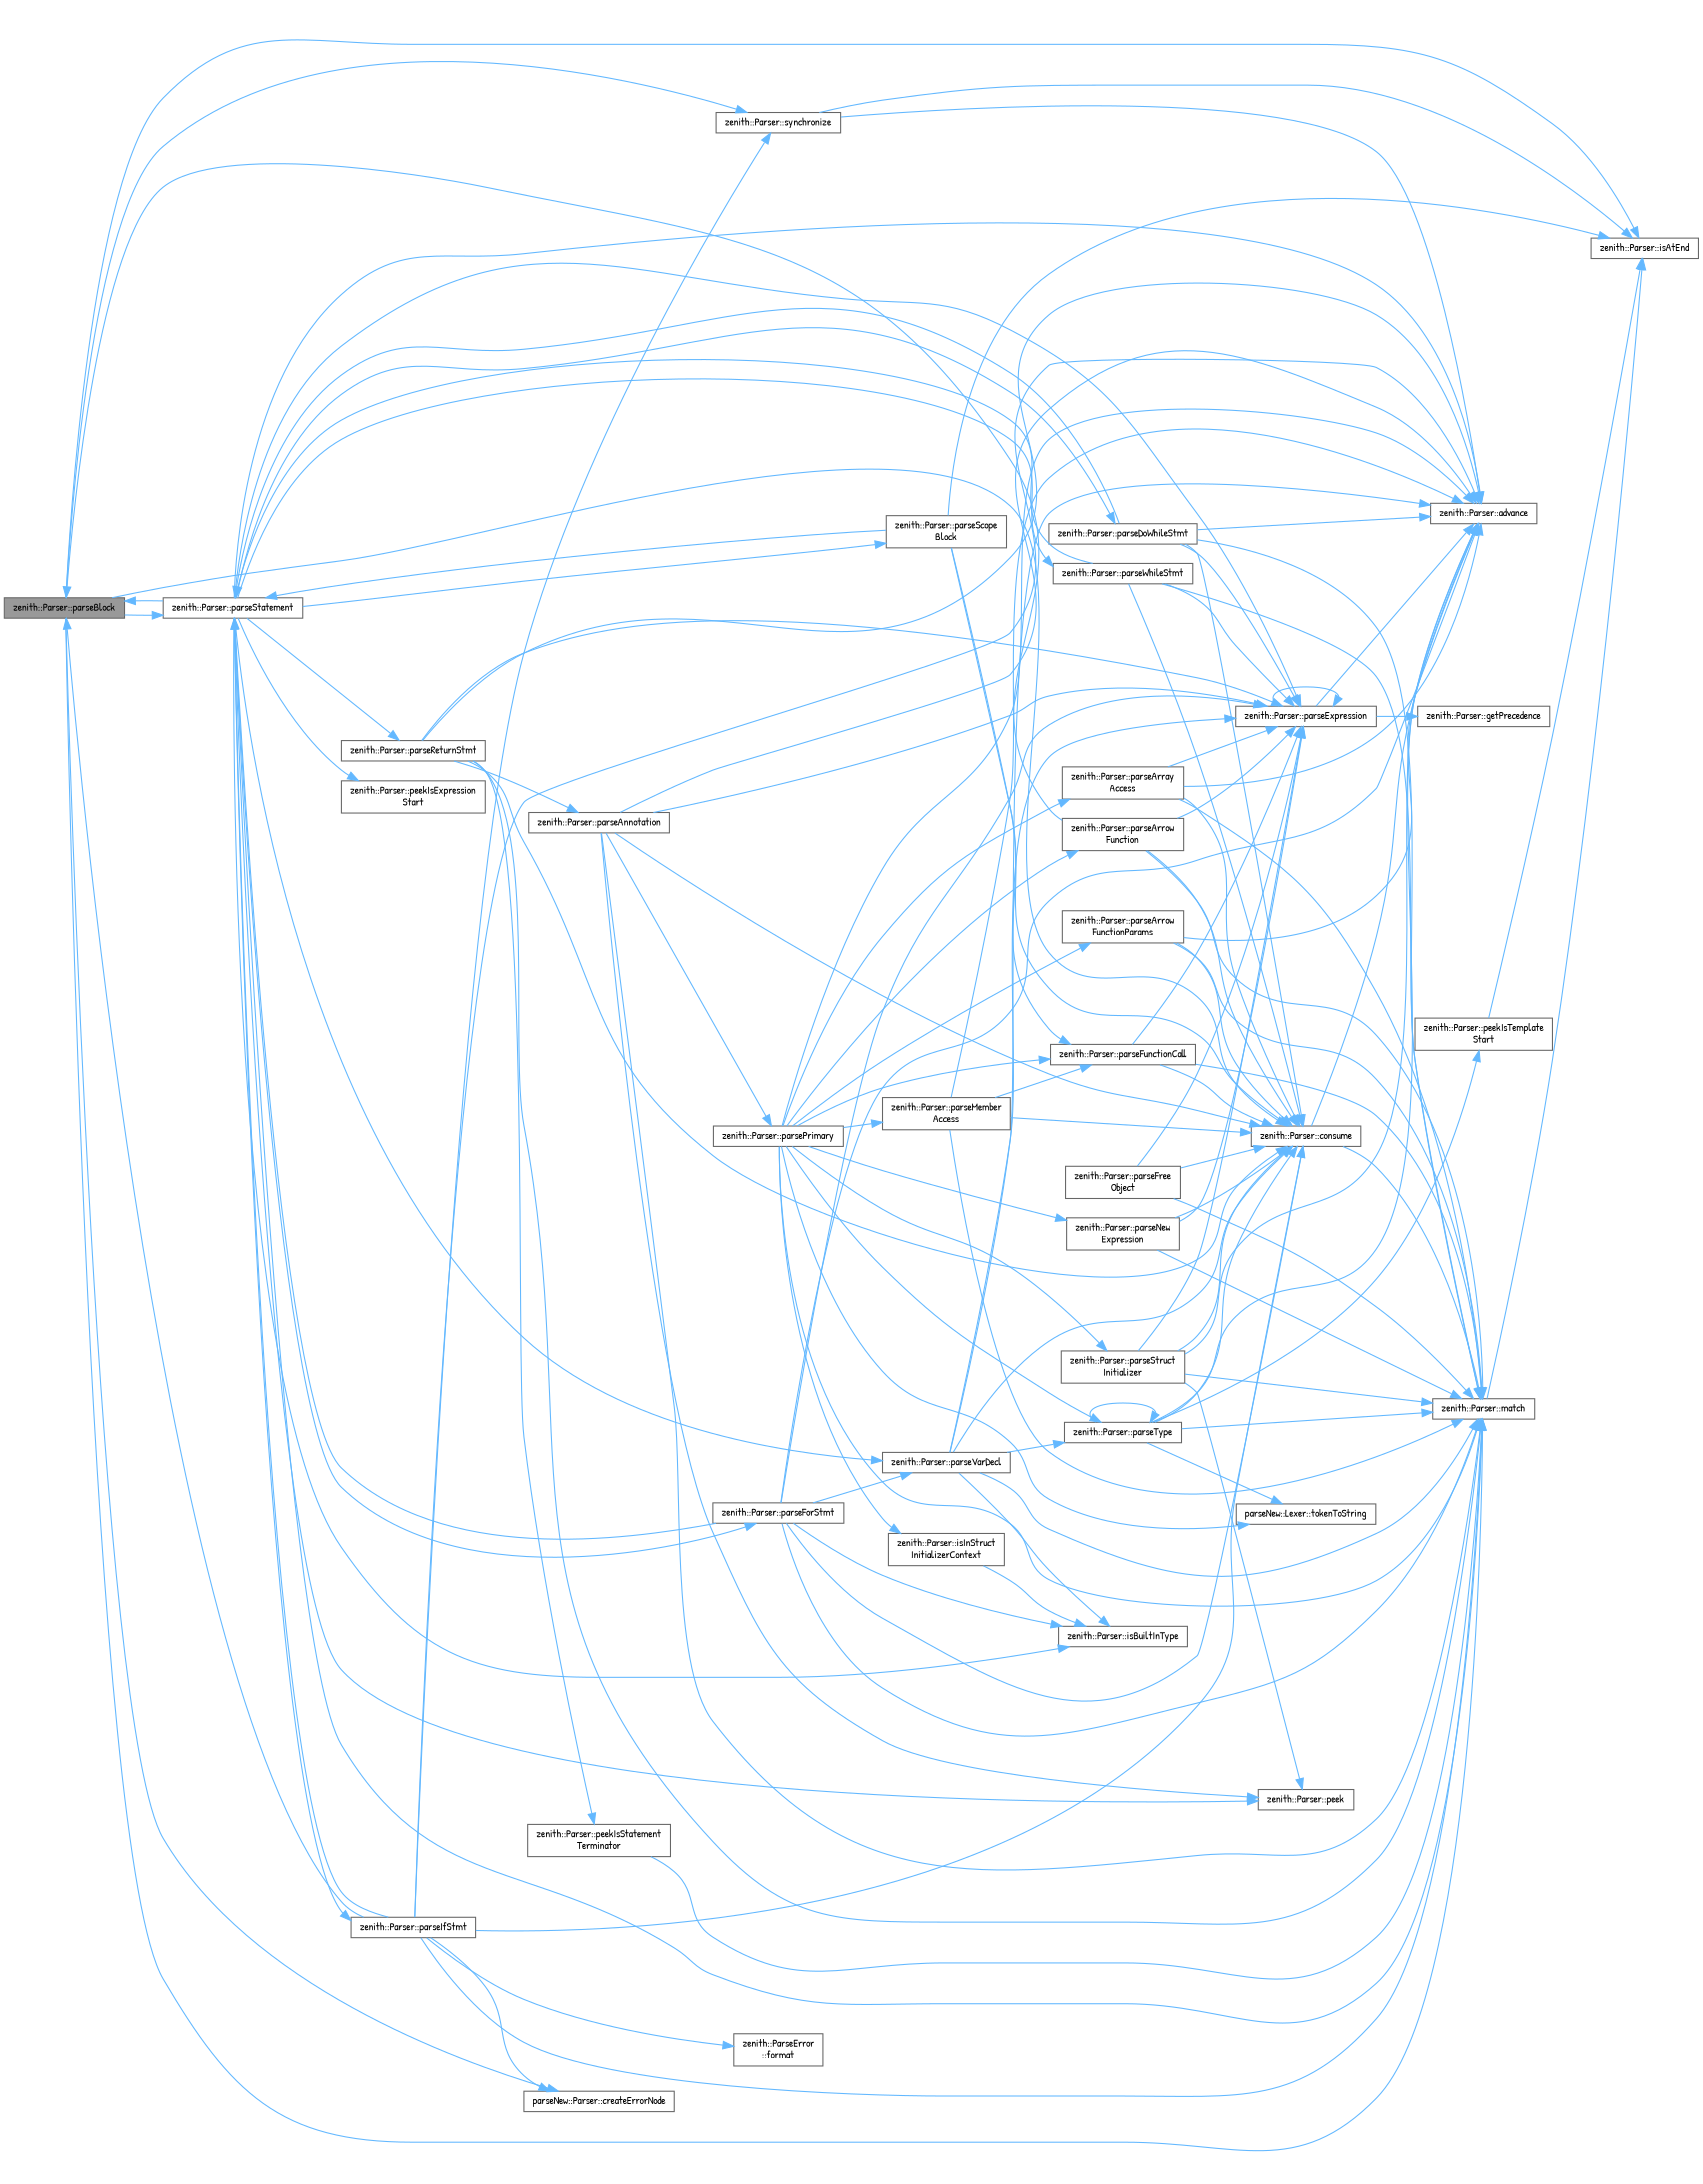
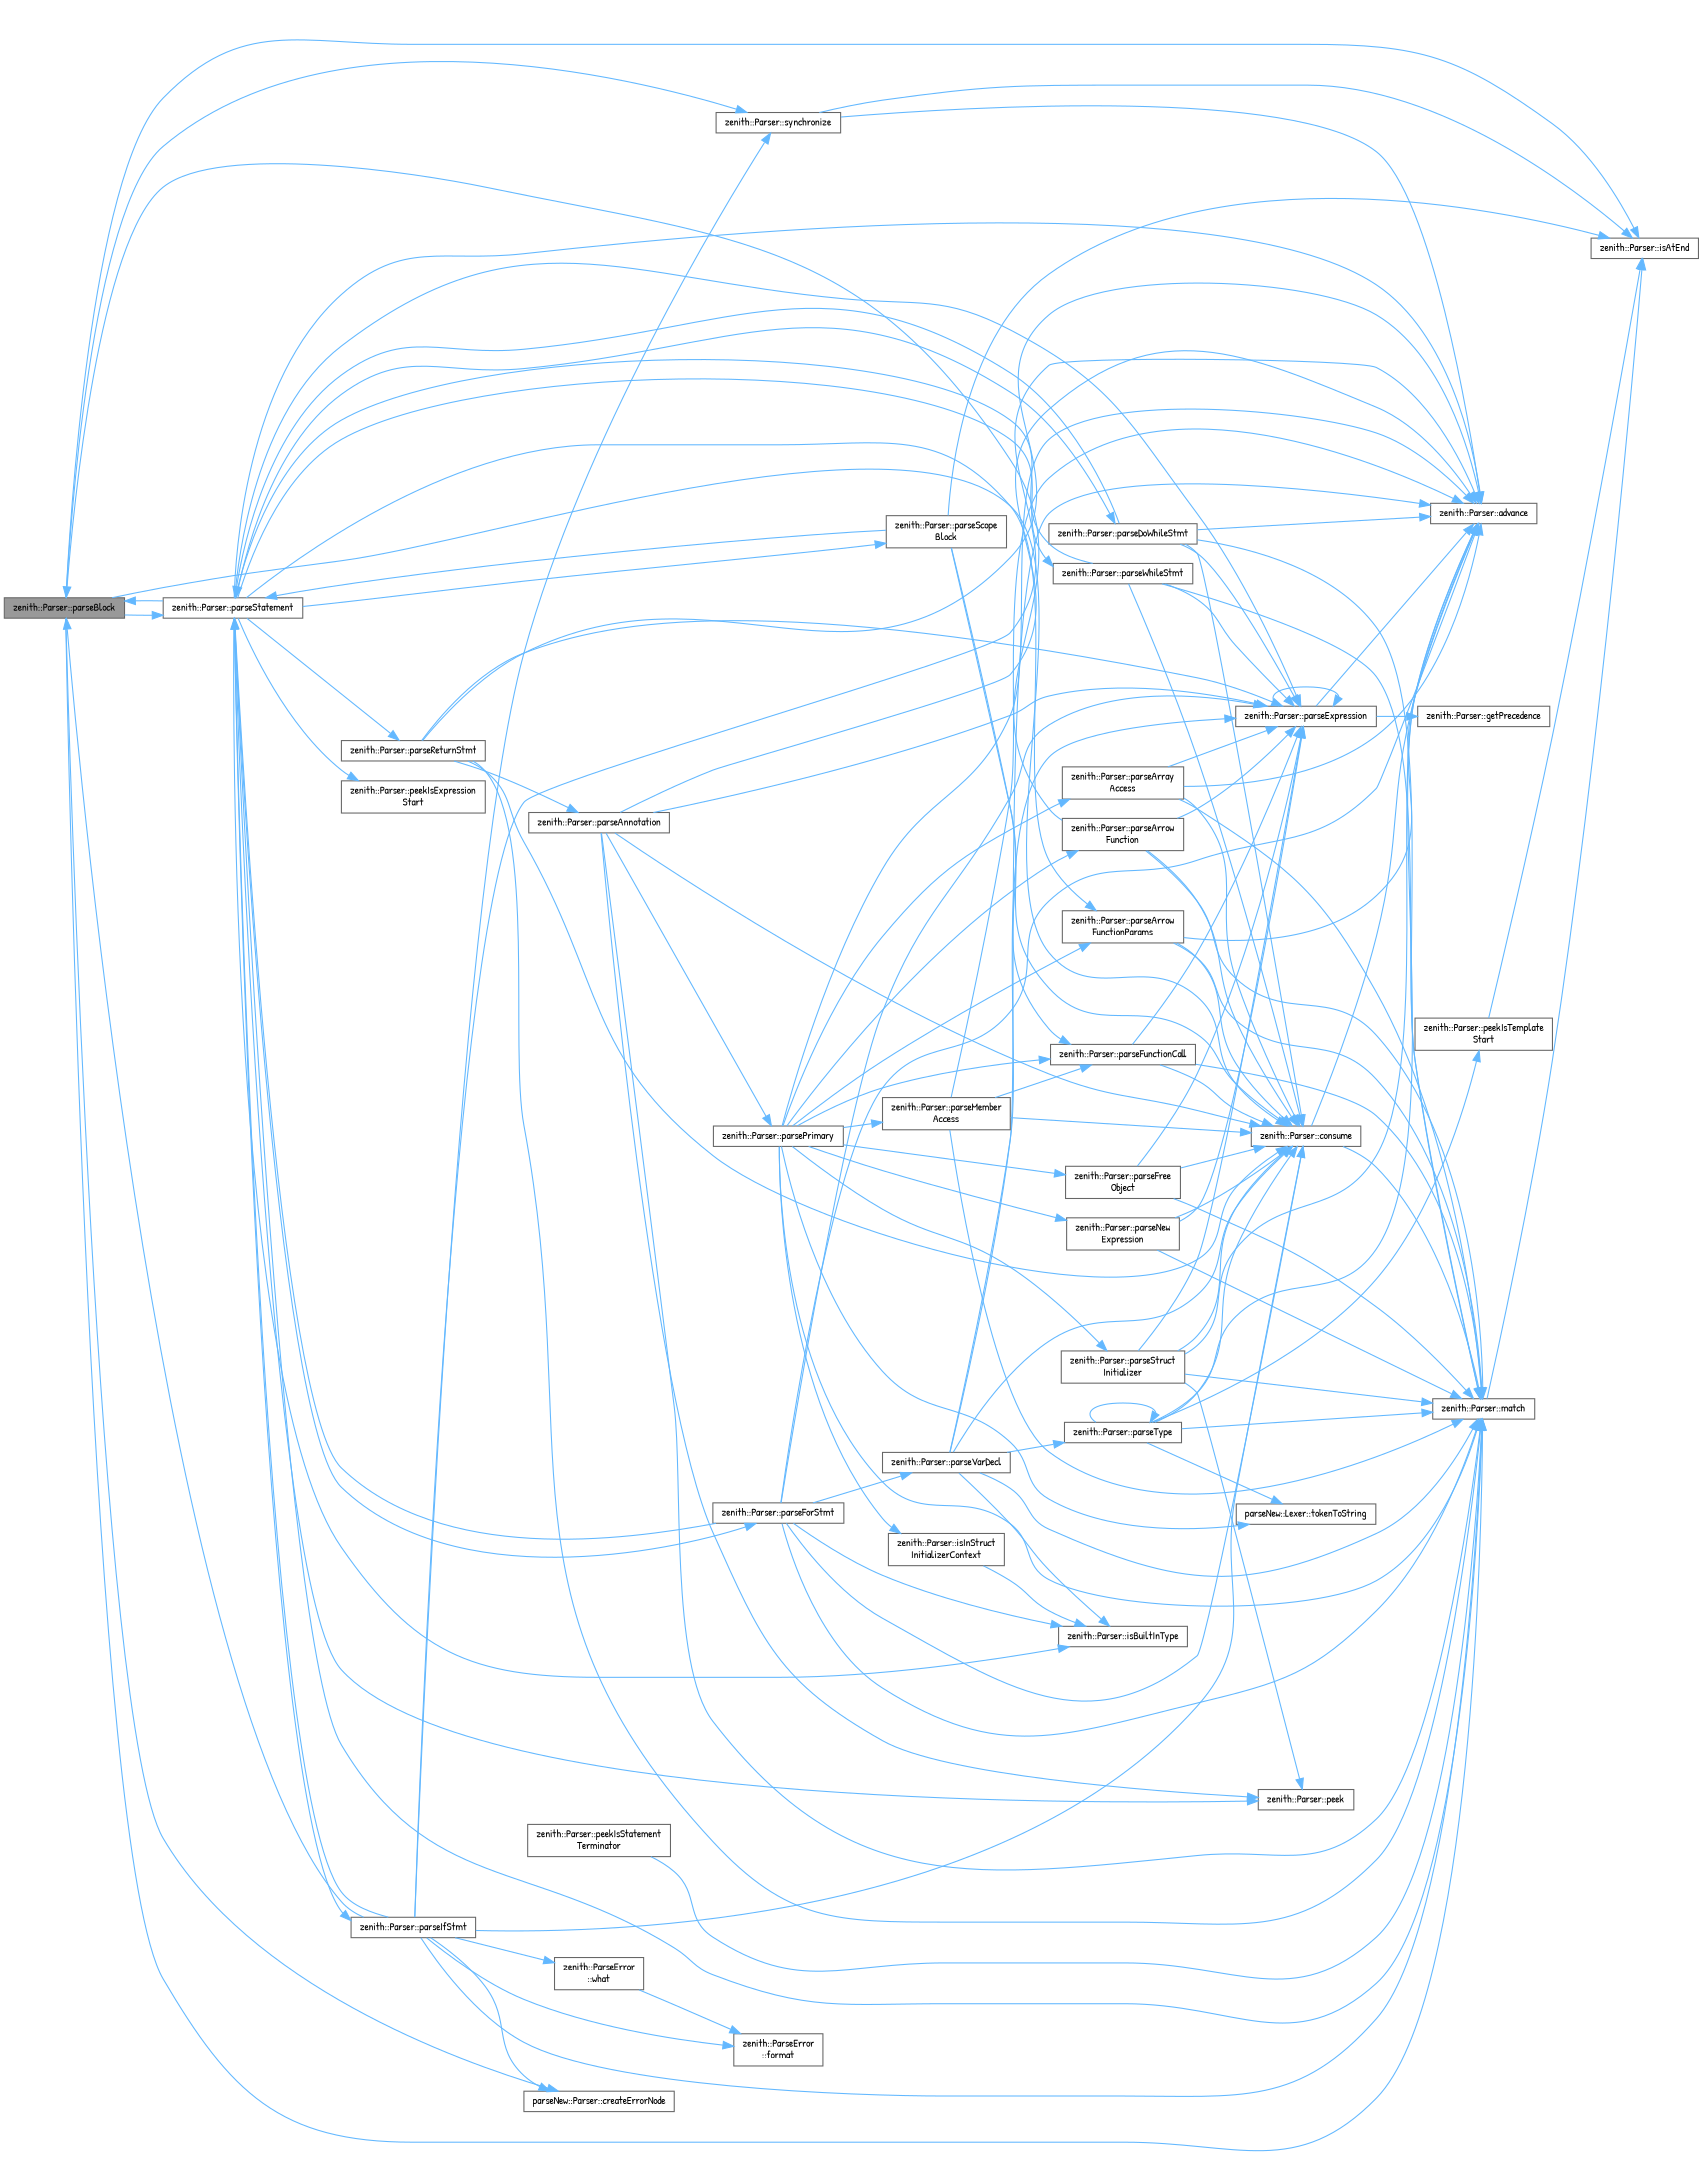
  digraph {
    fontname="Patrick Hand"
    rankdir=LR
    node [color=grey40 fillcolor=white fontname="Patrick Hand" fontsize=10 shape=box style=filled]
    edge [color=steelblue1 fontname="Patrick Hand" fontsize=10 labelfontname=Helvetica labelfontsize=10 style=solid]
    n1 [color=gray40 fillcolor=grey60 fontcolor=black height=0.2 label="zenith::Parser::parseBlock" width=0.4]
    n2 [height=0.2 label="zenith::Parser::consume" width=0.4]
    n3 [height=0.2 label="zenith::Parser::isAtEnd" width=0.4]
    n4 [height=0.2 label="zenith::Parser::match" width=0.4]
    n5 [height=0.2 label="parseNew::Parser::createErrorNode" width=0.4]
    n6 [height=0.2 label="zenith::Parser::parseStatement" width=0.4]
    n7 [height=0.2 label="zenith::Parser::synchronize" width=0.4]
    n8 [height=0.2 label="zenith::Parser::advance" width=0.4]
    n9 [height=0.2 label="zenith::Parser::isBuiltInType" width=0.4]
    n10 [height=0.2 label="zenith::Parser::parseDoWhileStmt" width=0.4]
    n11 [height=0.2 label="zenith::Parser::parseExpression" width=0.4]
    n12 [height=0.2 label="zenith::Parser::peek" width=0.4]
    n13 [height=0.2 label="zenith::Parser::parseForStmt" width=0.4]
    n14 [height=0.2 label="zenith::Parser::parseVarDecl" width=0.4]
    n15 [height=0.2 label="zenith::Parser::parseIfStmt" width=0.4]
    n16 [height=0.2 label="zenith::Parser::parseReturnStmt" width=0.4]
    n17 [height=0.2 label="zenith::Parser::parseScope\lBlock" width=0.4]
    n18 [height=0.2 label="zenith::Parser::parseWhileStmt" width=0.4]
    n19 [height=0.2 label="zenith::Parser::peekIsExpression\lStart" width=0.4]
    n20 [height=0.2 label="zenith::Parser::getPrecedence" width=0.4]
    n21 [height=0.2 label="zenith::Parser::parseType" width=0.4]
    n22 [height=0.2 label="zenith::ParseError\l::format" width=0.4]
+   n23 [height=0.2 label="zenith::ParseError\l::what" width=0.4]
    n24 [height=0.2 label="zenith::Parser::parseAnnotation" width=0.4]
    n25 [height=0.2 label="zenith::Parser::peekIsStatement\lTerminator" width=0.4]
    n26 [height=0.2 label="zenith::Parser::parseFunctionCall" width=0.4]
    n27 [height=0.2 label="zenith::Parser::parsePrimary" width=0.4]
    n28 [height=0.2 label="zenith::Parser::isInStruct\lInitializerContext" width=0.4]
    n29 [height=0.2 label="zenith::Parser::parseArray\lAccess" width=0.4]
    n30 [height=0.2 label="zenith::Parser::parseArrow\lFunction" width=0.4]
    n31 [height=0.2 label="zenith::Parser::parseArrow\lFunctionParams" width=0.4]
    n32 [height=0.2 label="zenith::Parser::parseFree\lObject" width=0.4]
    n33 [height=0.2 label="zenith::Parser::parseMember\lAccess" width=0.4]
    n34 [height=0.2 label="zenith::Parser::parseNew\lExpression" width=0.4]
    n35 [height=0.2 label="zenith::Parser::parseStruct\lInitializer" width=0.4]
    n36 [height=0.2 label="parseNew::Lexer::tokenToString" width=0.4]
    n37 [height=0.2 label="zenith::Parser::peekIsTemplate\lStart" width=0.4]
    n1 -> n2
    n1 -> n3
    n1 -> n4
    n1 -> n5
    n1 -> n6
    n1 -> n7
    n2 -> n4
    n2 -> n8
    n4 -> n3
    n6 -> n1
    n6 -> n4
    n6 -> n8
    n6 -> n9
    n6 -> n10
    n6 -> n11
    n6 -> n12
    n6 -> n13
-   n6 -> n14
+   n6 -> n31
    n6 -> n15
    n6 -> n16
    n6 -> n17
    n6 -> n18
    n6 -> n19
    n7 -> n3
    n7 -> n8
    n10 -> n2
    n10 -> n4
    n10 -> n6
    n10 -> n8
    n10 -> n11
    n11 -> n8
    n11 -> n11
    n11 -> n20
    n13 -> n2
    n13 -> n4
    n13 -> n6
    n13 -> n8
    n13 -> n9
    n13 -> n11
    n13 -> n14
    n14 -> n2
    n14 -> n4
    n14 -> n8
    n14 -> n9
    n14 -> n11
    n14 -> n21
    n15 -> n1
    n15 -> n2
    n15 -> n4
    n15 -> n5
    n15 -> n6
    n15 -> n7
    n15 -> n8
    n15 -> n22
+   n15 -> n23
    n16 -> n2
    n16 -> n4
    n16 -> n8
    n16 -> n11
    n16 -> n24
-   n16 -> n25
    n17 -> n2
    n17 -> n3
    n17 -> n6
    n17 -> n26
    n18 -> n2
    n18 -> n4
    n18 -> n6
    n18 -> n11
    n21 -> n2
    n21 -> n4
    n21 -> n8
    n21 -> n21
    n21 -> n36
    n21 -> n37
+   n23 -> n22
    n24 -> n2
    n24 -> n4
    n24 -> n8
    n24 -> n11
    n24 -> n12
    n24 -> n27
    n25 -> n4
    n26 -> n2
    n26 -> n4
    n26 -> n11
    n27 -> n4
    n27 -> n8
    n27 -> n26
    n27 -> n28
    n27 -> n29
    n27 -> n30
    n27 -> n31
-   n27 -> n21
+   n27 -> n32
    n27 -> n33
    n27 -> n34
    n27 -> n35
    n27 -> n36
    n28 -> n9
    n29 -> n2
    n29 -> n4
    n29 -> n8
    n29 -> n11
    n30 -> n1
    n30 -> n2
    n30 -> n4
    n30 -> n11
    n31 -> n2
    n31 -> n4
    n31 -> n8
    n32 -> n2
    n32 -> n4
    n32 -> n11
    n33 -> n2
    n33 -> n4
    n33 -> n8
    n33 -> n26
    n34 -> n2
    n34 -> n4
    n34 -> n11
    n35 -> n2
    n35 -> n4
    n35 -> n8
    n35 -> n11
    n35 -> n12
    n37 -> n3
  }
